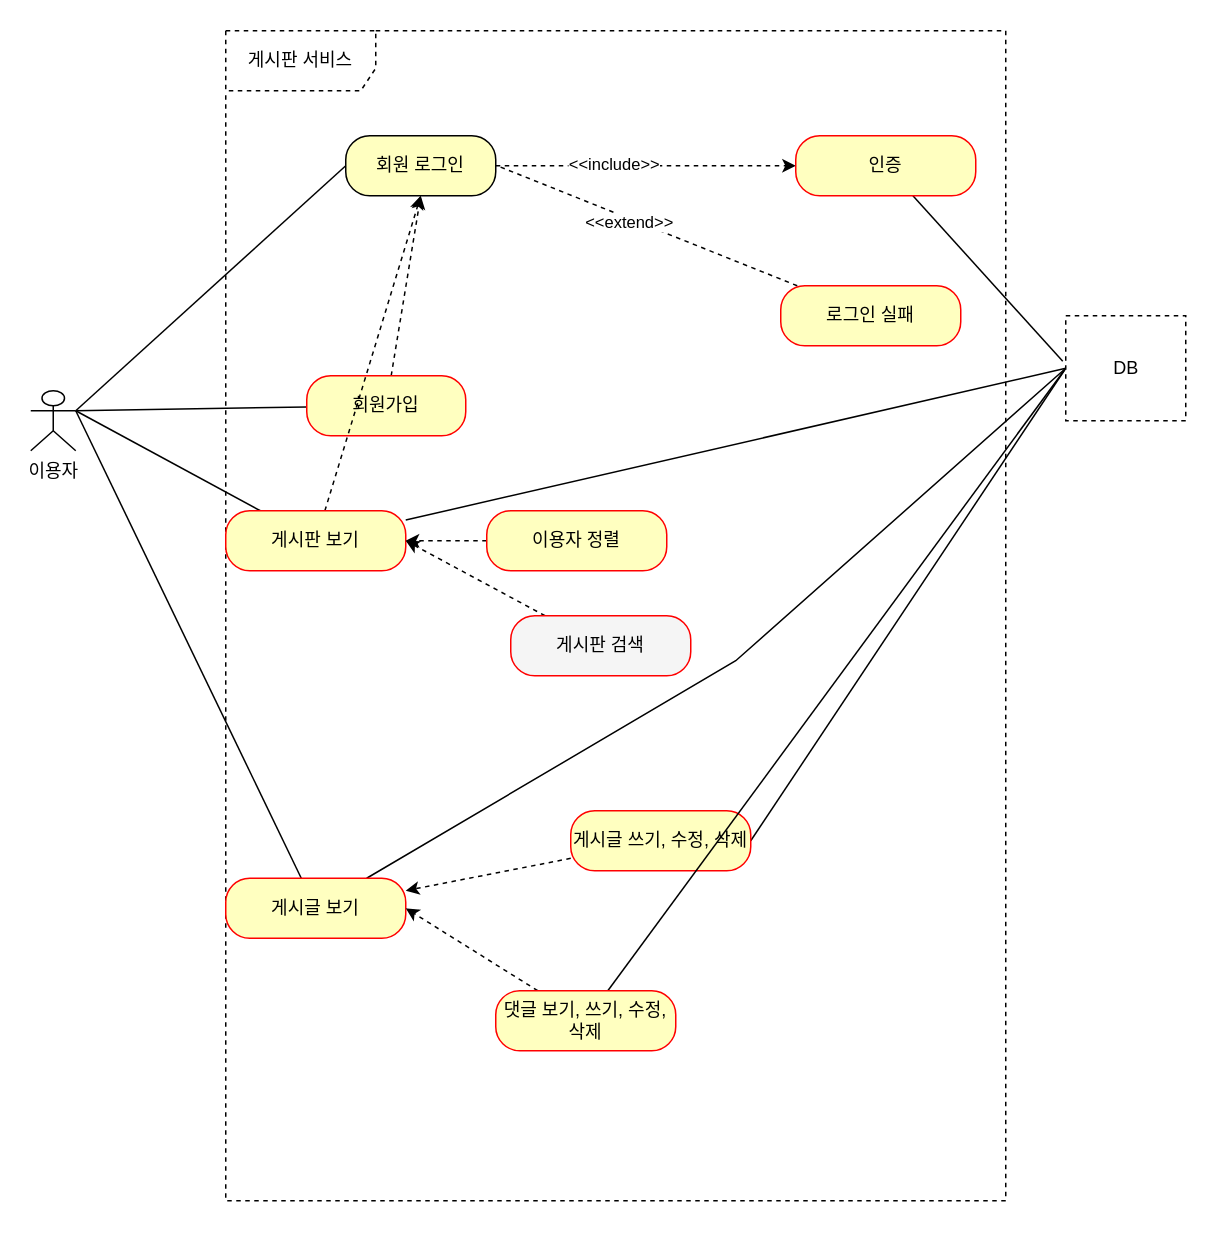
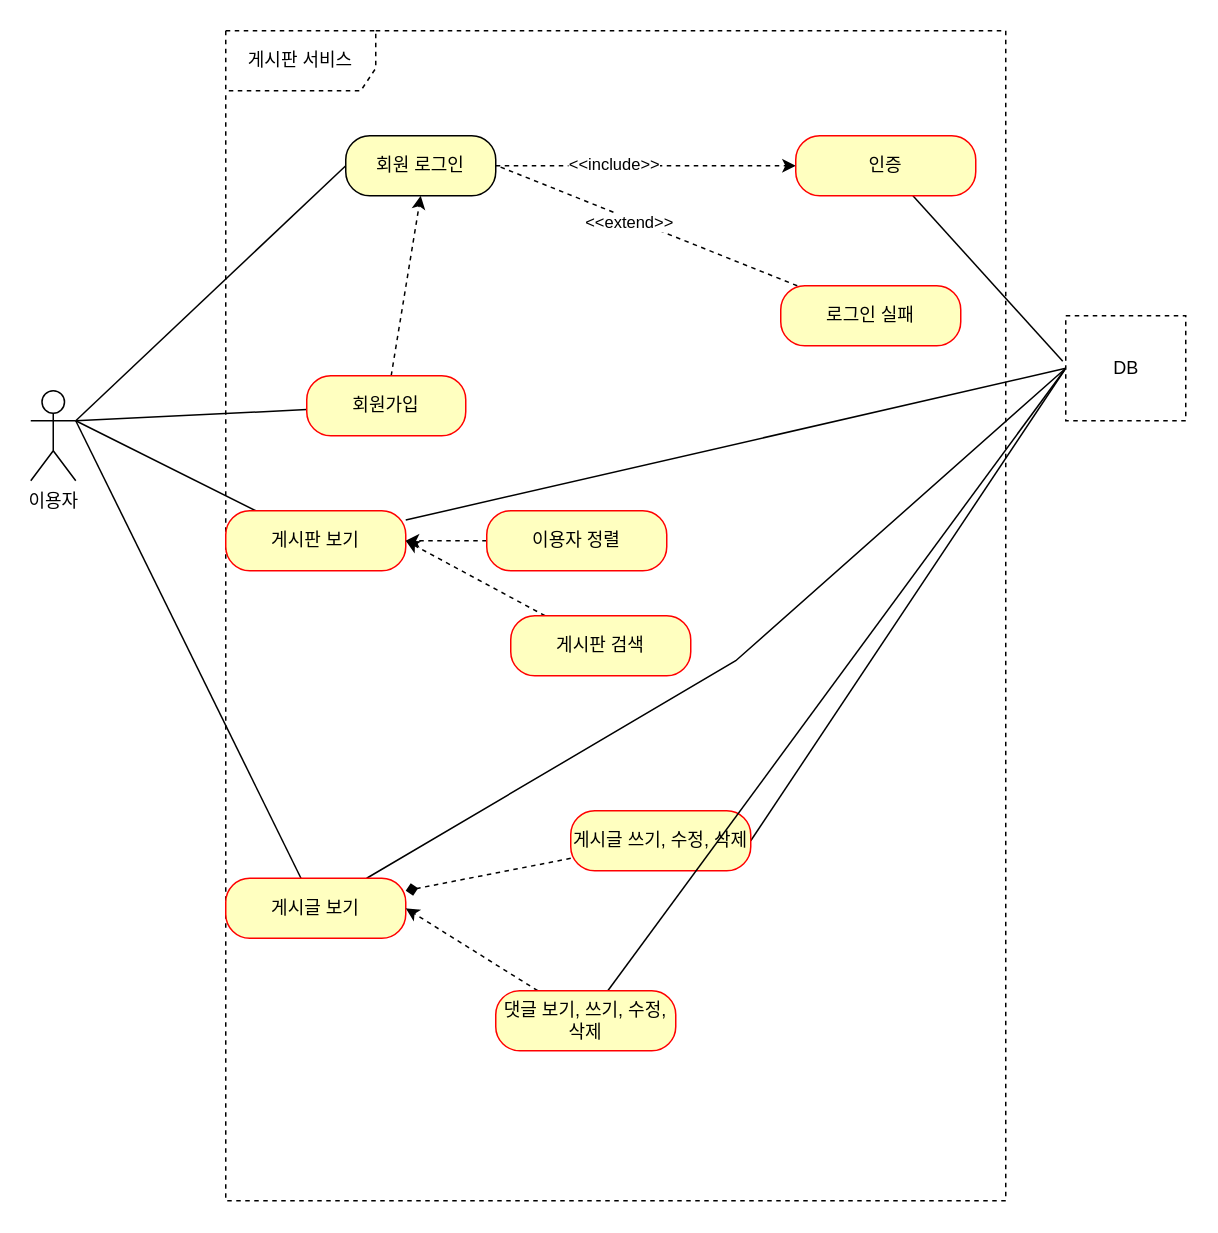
  <mxCell id="0" />
  <mxCell id="1" parent="0" />
- <mxCell id="2" value="이용자" style="shape=umlActor;verticalLabelPosition=bottom;verticalAlign=top;html=1;" vertex="1" parent="1"><mxGeometry x="20" y="260" width="30" height="40" as="geometry" /></mxCell>
+ <mxCell id="2" value="이용자" style="shape=umlActor;verticalLabelPosition=bottom;verticalAlign=top;html=1;" vertex="1" parent="1"><mxGeometry x="20" y="260" width="30" height="60" as="geometry" /></mxCell>
  <mxCell id="3" value="게시판 서비스" style="shape=umlFrame;whiteSpace=wrap;html=1;width=100;height=40;dashed=1;" vertex="1" parent="1"><mxGeometry x="150" width="520" height="780" as="geometry" y="20" /></mxCell>
  <mxCell id="4" style="edgeStyle=none;rounded=0;orthogonalLoop=1;jettySize=auto;html=1;entryX=0.5;entryY=1;entryDx=0;entryDy=0;dashed=1;endArrow=classic;endFill=1;" edge="1" parent="1" source="6" target="14"><mxGeometry relative="1" as="geometry" /></mxCell>
  <mxCell id="5" style="edgeStyle=none;rounded=0;orthogonalLoop=1;jettySize=auto;html=1;entryX=1;entryY=0.333;entryDx=0;entryDy=0;entryPerimeter=0;endArrow=none;endFill=0;" edge="1" parent="1" source="6" target="2"><mxGeometry relative="1" as="geometry" /></mxCell>
  <mxCell id="6" value="회원가입" style="rounded=1;whiteSpace=wrap;html=1;arcSize=40;fontColor=#000000;fillColor=#ffffc0;strokeColor=#ff0000;" vertex="1" parent="1"><mxGeometry x="204" y="250" width="106" height="40" as="geometry" /></mxCell>
- <mxCell id="7" style="edgeStyle=none;rounded=0;orthogonalLoop=1;jettySize=auto;html=1;entryX=0.5;entryY=1;entryDx=0;entryDy=0;dashed=1;endArrow=classic;endFill=1;" edge="1" parent="1" source="10" target="14"><mxGeometry relative="1" as="geometry" /></mxCell>
  <mxCell id="8" style="edgeStyle=none;rounded=0;orthogonalLoop=1;jettySize=auto;html=1;entryX=1;entryY=0.333;entryDx=0;entryDy=0;entryPerimeter=0;endArrow=none;endFill=0;" edge="1" parent="1" source="10" target="2"><mxGeometry relative="1" as="geometry" /></mxCell>
  <mxCell id="9" style="edgeStyle=none;rounded=0;orthogonalLoop=1;jettySize=auto;html=1;entryX=0;entryY=0.5;entryDx=0;entryDy=0;endArrow=none;endFill=0;" edge="1" parent="1" source="10" target="33"><mxGeometry relative="1" as="geometry" /></mxCell>
  <mxCell id="10" value="게시판 보기" style="rounded=1;whiteSpace=wrap;html=1;arcSize=40;fontColor=#000000;fillColor=#ffffc0;strokeColor=#ff0000;" vertex="1" parent="1"><mxGeometry x="150" y="340" width="120" height="40" as="geometry" /></mxCell>
  <mxCell id="11" style="edgeStyle=none;rounded=0;orthogonalLoop=1;jettySize=auto;html=1;dashed=1;endArrow=classic;endFill=1;" edge="1" parent="1" source="14" target="16"><mxGeometry relative="1" as="geometry" /></mxCell>
  <mxCell id="12" value="&amp;lt;&amp;lt;include&amp;gt;&amp;gt;" style="edgeLabel;html=1;align=center;verticalAlign=middle;resizable=0;points=[];" vertex="1" connectable="0" parent="11"><mxGeometry x="-0.223" y="2" relative="1" as="geometry"><mxPoint as="offset" /></mxGeometry></mxCell>
  <mxCell id="13" style="edgeStyle=none;rounded=0;orthogonalLoop=1;jettySize=auto;html=1;exitX=0;exitY=0.5;exitDx=0;exitDy=0;entryX=1;entryY=0.333;entryDx=0;entryDy=0;entryPerimeter=0;endArrow=none;endFill=0;" edge="1" parent="1" source="14" target="2"><mxGeometry relative="1" as="geometry" /></mxCell>
  <mxCell id="14" value="회원 로그인" style="rounded=1;whiteSpace=wrap;html=1;arcSize=40;fontColor=#000000;fillColor=#ffffc0;strokeColor=#000000;" vertex="1" parent="1"><mxGeometry x="230" y="90" width="100" height="40" as="geometry" /></mxCell>
  <mxCell id="15" style="edgeStyle=none;rounded=0;orthogonalLoop=1;jettySize=auto;html=1;entryX=-0.025;entryY=0.433;entryDx=0;entryDy=0;entryPerimeter=0;endArrow=none;endFill=0;" edge="1" parent="1" source="16" target="33"><mxGeometry relative="1" as="geometry" /></mxCell>
  <mxCell id="16" value="인증" style="rounded=1;whiteSpace=wrap;html=1;arcSize=40;fontColor=#000000;fillColor=#ffffc0;strokeColor=#ff0000;" vertex="1" parent="1"><mxGeometry x="530" y="90" width="120" height="40" as="geometry" /></mxCell>
  <mxCell id="17" style="edgeStyle=none;rounded=0;orthogonalLoop=1;jettySize=auto;html=1;entryX=1;entryY=0.5;entryDx=0;entryDy=0;dashed=1;endArrow=none;endFill=0;" edge="1" parent="1"><mxGeometry relative="1" as="geometry"><mxPoint x="531" y="190" as="sourcePoint" /><mxPoint x="331" y="110" as="targetPoint" /></mxGeometry></mxCell>
  <mxCell id="18" value="&amp;lt;&amp;lt;extend&amp;gt;&amp;gt;" style="edgeLabel;html=1;align=center;verticalAlign=middle;resizable=0;points=[];" vertex="1" connectable="0" parent="17"><mxGeometry x="0.119" y="3" relative="1" as="geometry"><mxPoint x="1" as="offset" /></mxGeometry></mxCell>
  <mxCell id="19" value="로그인 실패" style="rounded=1;whiteSpace=wrap;html=1;arcSize=40;fontColor=#000000;fillColor=#ffffc0;strokeColor=#ff0000;" vertex="1" parent="1"><mxGeometry x="520" y="190" width="120" height="40" as="geometry" /></mxCell>
  <mxCell id="20" style="edgeStyle=none;rounded=0;orthogonalLoop=1;jettySize=auto;html=1;dashed=1;endArrow=classic;endFill=1;" edge="1" parent="1" source="21" target="10"><mxGeometry relative="1" as="geometry" /></mxCell>
  <mxCell id="21" value="이용자 정렬" style="rounded=1;whiteSpace=wrap;html=1;arcSize=40;fontColor=#000000;fillColor=#ffffc0;strokeColor=#ff0000;" vertex="1" parent="1"><mxGeometry x="324" y="340" width="120" height="40" as="geometry" /></mxCell>
  <mxCell id="22" style="edgeStyle=none;rounded=0;orthogonalLoop=1;jettySize=auto;html=1;entryX=1;entryY=0.333;entryDx=0;entryDy=0;entryPerimeter=0;endArrow=none;endFill=0;" edge="1" parent="1" source="24" target="2"><mxGeometry relative="1" as="geometry" /></mxCell>
  <mxCell id="23" style="edgeStyle=none;rounded=0;orthogonalLoop=1;jettySize=auto;html=1;entryX=0;entryY=0.5;entryDx=0;entryDy=0;endArrow=none;endFill=0;" edge="1" parent="1" source="24" target="33"><mxGeometry relative="1" as="geometry"><Array as="points"><mxPoint x="490" y="440" /></Array></mxGeometry></mxCell>
  <mxCell id="24" value="게시글 보기" style="rounded=1;whiteSpace=wrap;html=1;arcSize=40;fontColor=#000000;fillColor=#ffffc0;strokeColor=#ff0000;" vertex="1" parent="1"><mxGeometry x="150" y="585" width="120" height="40" as="geometry" /></mxCell>
  <mxCell id="25" style="edgeStyle=none;rounded=0;orthogonalLoop=1;jettySize=auto;html=1;entryX=1;entryY=0.5;entryDx=0;entryDy=0;dashed=1;endArrow=classic;endFill=1;" edge="1" parent="1" source="26" target="10"><mxGeometry relative="1" as="geometry" /></mxCell>
- <mxCell id="26" value="게시판 검색" style="rounded=1;whiteSpace=wrap;html=1;arcSize=40;fontColor=#000000;fillColor=#f5f5f5;strokeColor=#ff0000;" vertex="1" parent="1"><mxGeometry x="340" y="410" width="120" height="40" as="geometry" /></mxCell>
- <mxCell id="27" style="edgeStyle=none;rounded=0;orthogonalLoop=1;jettySize=auto;html=1;dashed=1;endArrow=classic;endFill=1;" edge="1" parent="1" source="29" target="24"><mxGeometry relative="1" as="geometry" /></mxCell>
+ <mxCell id="26" value="게시판 검색" style="rounded=1;whiteSpace=wrap;html=1;arcSize=40;fontColor=#000000;fillColor=#ffffc0;strokeColor=#ff0000;" vertex="1" parent="1"><mxGeometry x="340" y="410" width="120" height="40" as="geometry" /></mxCell>
+ <mxCell id="27" style="edgeStyle=none;rounded=0;orthogonalLoop=1;jettySize=auto;html=1;dashed=1;endArrow=diamond;endFill=1;" edge="1" parent="1" source="29" target="24"><mxGeometry relative="1" as="geometry" /></mxCell>
  <mxCell id="28" style="edgeStyle=none;rounded=0;orthogonalLoop=1;jettySize=auto;html=1;exitX=1;exitY=0.5;exitDx=0;exitDy=0;entryX=0;entryY=0.5;entryDx=0;entryDy=0;endArrow=none;endFill=0;" edge="1" parent="1" source="29" target="33"><mxGeometry relative="1" as="geometry" /></mxCell>
  <mxCell id="29" value="게시글 쓰기, 수정, 삭제" style="rounded=1;whiteSpace=wrap;html=1;arcSize=40;fontColor=#000000;fillColor=#ffffc0;strokeColor=#ff0000;" vertex="1" parent="1"><mxGeometry x="380" y="540" width="120" height="40" as="geometry" /></mxCell>
  <mxCell id="30" style="edgeStyle=none;rounded=0;orthogonalLoop=1;jettySize=auto;html=1;entryX=1;entryY=0.5;entryDx=0;entryDy=0;dashed=1;endArrow=classic;endFill=1;" edge="1" parent="1" source="32" target="24"><mxGeometry relative="1" as="geometry" /></mxCell>
  <mxCell id="31" style="edgeStyle=none;rounded=0;orthogonalLoop=1;jettySize=auto;html=1;entryX=0;entryY=0.5;entryDx=0;entryDy=0;endArrow=none;endFill=0;" edge="1" parent="1" source="32" target="33"><mxGeometry relative="1" as="geometry" /></mxCell>
  <mxCell id="32" value="댓글 보기, 쓰기, 수정, 삭제" style="rounded=1;whiteSpace=wrap;html=1;arcSize=40;fontColor=#000000;fillColor=#ffffc0;strokeColor=#ff0000;" vertex="1" parent="1"><mxGeometry x="330" y="660" width="120" height="40" as="geometry" /></mxCell>
  <mxCell id="33" value="DB" style="html=1;dropTarget=0;dashed=1;strokeColor=#000000;" vertex="1" parent="1"><mxGeometry x="710" y="210" width="80" height="70" as="geometry" /></mxCell>
